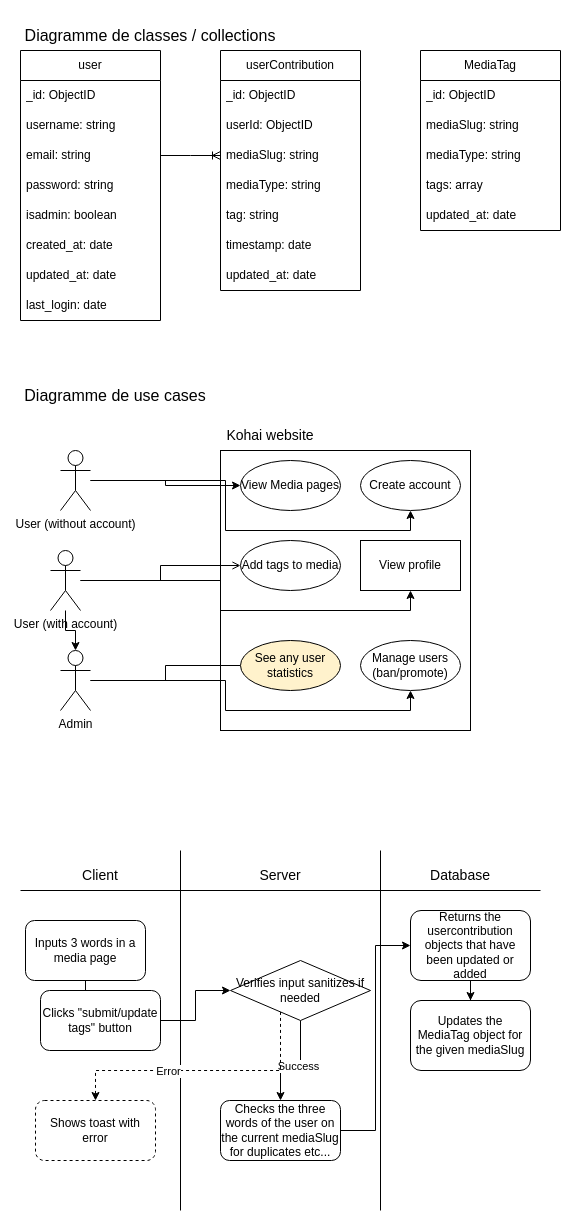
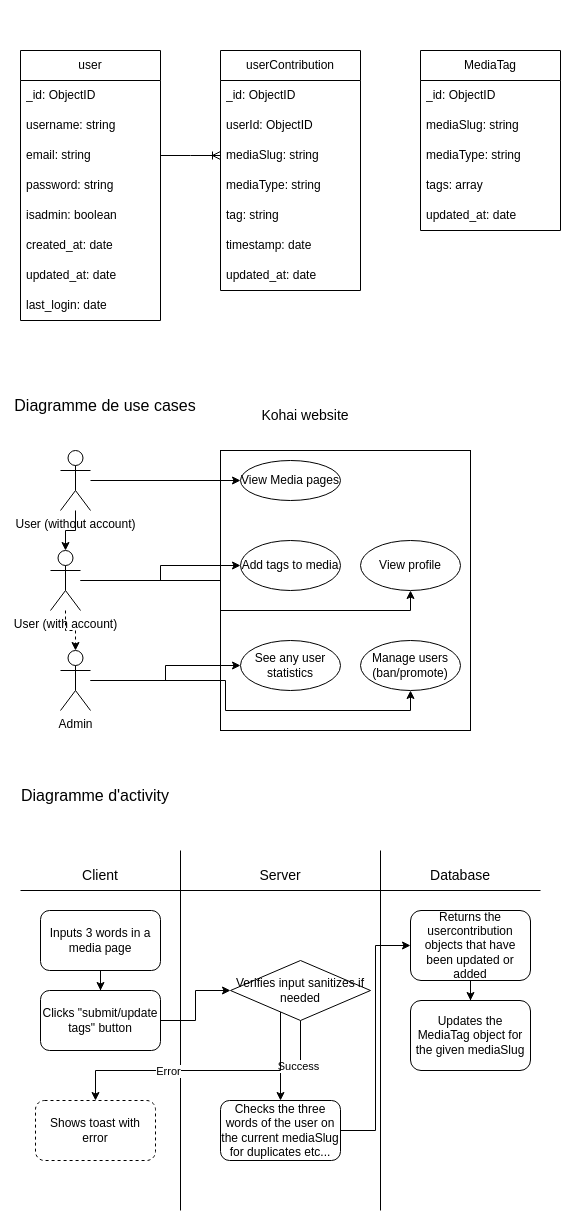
  <mxCell id="0" />
  <mxCell id="1" parent="0" />
  <mxCell id="2" value="user" style="swimlane;fontStyle=0;childLayout=stackLayout;horizontal=1;startSize=30;horizontalStack=0;resizeParent=1;resizeParentMax=0;resizeLast=0;collapsible=1;marginBottom=0;whiteSpace=wrap;html=1;" vertex="1" parent="1"><mxGeometry x="20" y="50" width="140" height="270" as="geometry"><mxRectangle x="340" y="330" width="70" height="30" as="alternateBounds" /></mxGeometry></mxCell>
  <mxCell id="3" value="_id: ObjectID" style="text;strokeColor=none;fillColor=none;align=left;verticalAlign=middle;spacingLeft=4;spacingRight=4;overflow=hidden;points=[[0,0.5],[1,0.5]];portConstraint=eastwest;rotatable=0;whiteSpace=wrap;html=1;" vertex="1" parent="2"><mxGeometry y="30" width="140" height="30" as="geometry" /></mxCell>
  <mxCell id="4" value="username: string" style="text;strokeColor=none;fillColor=none;align=left;verticalAlign=middle;spacingLeft=4;spacingRight=4;overflow=hidden;points=[[0,0.5],[1,0.5]];portConstraint=eastwest;rotatable=0;whiteSpace=wrap;html=1;" vertex="1" parent="2"><mxGeometry y="60" width="140" height="30" as="geometry" /></mxCell>
  <mxCell id="5" value="email: string" style="text;strokeColor=none;fillColor=none;align=left;verticalAlign=middle;spacingLeft=4;spacingRight=4;overflow=hidden;points=[[0,0.5],[1,0.5]];portConstraint=eastwest;rotatable=0;whiteSpace=wrap;html=1;" vertex="1" parent="2"><mxGeometry y="90" width="140" height="30" as="geometry" /></mxCell>
  <mxCell id="6" value="password: string" style="text;strokeColor=none;fillColor=none;align=left;verticalAlign=middle;spacingLeft=4;spacingRight=4;overflow=hidden;points=[[0,0.5],[1,0.5]];portConstraint=eastwest;rotatable=0;whiteSpace=wrap;html=1;" vertex="1" parent="2"><mxGeometry y="120" width="140" height="30" as="geometry" /></mxCell>
  <mxCell id="7" value="isadmin: boolean" style="text;strokeColor=none;fillColor=none;align=left;verticalAlign=middle;spacingLeft=4;spacingRight=4;overflow=hidden;points=[[0,0.5],[1,0.5]];portConstraint=eastwest;rotatable=0;whiteSpace=wrap;html=1;" vertex="1" parent="2"><mxGeometry y="150" width="140" height="30" as="geometry" /></mxCell>
  <mxCell id="8" value="created_at: date" style="text;strokeColor=none;fillColor=none;align=left;verticalAlign=middle;spacingLeft=4;spacingRight=4;overflow=hidden;points=[[0,0.5],[1,0.5]];portConstraint=eastwest;rotatable=0;whiteSpace=wrap;html=1;" vertex="1" parent="2"><mxGeometry y="180" width="140" height="30" as="geometry" /></mxCell>
  <mxCell id="9" value="updated_at: date" style="text;strokeColor=none;fillColor=none;align=left;verticalAlign=middle;spacingLeft=4;spacingRight=4;overflow=hidden;points=[[0,0.5],[1,0.5]];portConstraint=eastwest;rotatable=0;whiteSpace=wrap;html=1;" vertex="1" parent="2"><mxGeometry y="210" width="140" height="30" as="geometry" /></mxCell>
  <mxCell id="10" value="last_login: date" style="text;strokeColor=none;fillColor=none;align=left;verticalAlign=middle;spacingLeft=4;spacingRight=4;overflow=hidden;points=[[0,0.5],[1,0.5]];portConstraint=eastwest;rotatable=0;whiteSpace=wrap;html=1;" vertex="1" parent="2"><mxGeometry y="240" width="140" height="30" as="geometry" /></mxCell>
  <mxCell id="11" value="userContribution" style="swimlane;fontStyle=0;childLayout=stackLayout;horizontal=1;startSize=30;horizontalStack=0;resizeParent=1;resizeParentMax=0;resizeLast=0;collapsible=1;marginBottom=0;whiteSpace=wrap;html=1;" vertex="1" parent="1"><mxGeometry x="220" y="50" width="140" height="240" as="geometry" /></mxCell>
  <mxCell id="12" value="_id: ObjectID" style="text;strokeColor=none;fillColor=none;align=left;verticalAlign=middle;spacingLeft=4;spacingRight=4;overflow=hidden;points=[[0,0.5],[1,0.5]];portConstraint=eastwest;rotatable=0;whiteSpace=wrap;html=1;" vertex="1" parent="11"><mxGeometry y="30" width="140" height="30" as="geometry" /></mxCell>
  <mxCell id="13" value="userId: ObjectID" style="text;strokeColor=none;fillColor=none;align=left;verticalAlign=middle;spacingLeft=4;spacingRight=4;overflow=hidden;points=[[0,0.5],[1,0.5]];portConstraint=eastwest;rotatable=0;whiteSpace=wrap;html=1;" vertex="1" parent="11"><mxGeometry y="60" width="140" height="30" as="geometry" /></mxCell>
  <mxCell id="14" value="mediaSlug: string" style="text;strokeColor=none;fillColor=none;align=left;verticalAlign=middle;spacingLeft=4;spacingRight=4;overflow=hidden;points=[[0,0.5],[1,0.5]];portConstraint=eastwest;rotatable=0;whiteSpace=wrap;html=1;" vertex="1" parent="11"><mxGeometry y="90" width="140" height="30" as="geometry" /></mxCell>
  <mxCell id="15" value="mediaType: string" style="text;strokeColor=none;fillColor=none;align=left;verticalAlign=middle;spacingLeft=4;spacingRight=4;overflow=hidden;points=[[0,0.5],[1,0.5]];portConstraint=eastwest;rotatable=0;whiteSpace=wrap;html=1;" vertex="1" parent="11"><mxGeometry y="120" width="140" height="30" as="geometry" /></mxCell>
  <mxCell id="16" value="tag: string" style="text;strokeColor=none;fillColor=none;align=left;verticalAlign=middle;spacingLeft=4;spacingRight=4;overflow=hidden;points=[[0,0.5],[1,0.5]];portConstraint=eastwest;rotatable=0;whiteSpace=wrap;html=1;" vertex="1" parent="11"><mxGeometry y="150" width="140" height="30" as="geometry" /></mxCell>
  <mxCell id="17" value="timestamp: date" style="text;strokeColor=none;fillColor=none;align=left;verticalAlign=middle;spacingLeft=4;spacingRight=4;overflow=hidden;points=[[0,0.5],[1,0.5]];portConstraint=eastwest;rotatable=0;whiteSpace=wrap;html=1;" vertex="1" parent="11"><mxGeometry y="180" width="140" height="30" as="geometry" /></mxCell>
  <mxCell id="18" value="updated_at: date" style="text;strokeColor=none;fillColor=none;align=left;verticalAlign=middle;spacingLeft=4;spacingRight=4;overflow=hidden;points=[[0,0.5],[1,0.5]];portConstraint=eastwest;rotatable=0;whiteSpace=wrap;html=1;" vertex="1" parent="11"><mxGeometry y="210" width="140" height="30" as="geometry" /></mxCell>
  <mxCell id="19" value="MediaTag" style="swimlane;fontStyle=0;childLayout=stackLayout;horizontal=1;startSize=30;horizontalStack=0;resizeParent=1;resizeParentMax=0;resizeLast=0;collapsible=1;marginBottom=0;whiteSpace=wrap;html=1;" vertex="1" parent="1"><mxGeometry x="420" y="50" width="140" height="180" as="geometry" /></mxCell>
  <mxCell id="20" value="_id: ObjectID" style="text;strokeColor=none;fillColor=none;align=left;verticalAlign=middle;spacingLeft=4;spacingRight=4;overflow=hidden;points=[[0,0.5],[1,0.5]];portConstraint=eastwest;rotatable=0;whiteSpace=wrap;html=1;" vertex="1" parent="19"><mxGeometry y="30" width="140" height="30" as="geometry" /></mxCell>
  <mxCell id="21" value="mediaSlug: string" style="text;strokeColor=none;fillColor=none;align=left;verticalAlign=middle;spacingLeft=4;spacingRight=4;overflow=hidden;points=[[0,0.5],[1,0.5]];portConstraint=eastwest;rotatable=0;whiteSpace=wrap;html=1;" vertex="1" parent="19"><mxGeometry y="60" width="140" height="30" as="geometry" /></mxCell>
  <mxCell id="22" value="mediaType: string" style="text;strokeColor=none;fillColor=none;align=left;verticalAlign=middle;spacingLeft=4;spacingRight=4;overflow=hidden;points=[[0,0.5],[1,0.5]];portConstraint=eastwest;rotatable=0;whiteSpace=wrap;html=1;" vertex="1" parent="19"><mxGeometry y="90" width="140" height="30" as="geometry" /></mxCell>
  <mxCell id="23" value="tags: array" style="text;strokeColor=none;fillColor=none;align=left;verticalAlign=middle;spacingLeft=4;spacingRight=4;overflow=hidden;points=[[0,0.5],[1,0.5]];portConstraint=eastwest;rotatable=0;whiteSpace=wrap;html=1;" vertex="1" parent="19"><mxGeometry y="120" width="140" height="30" as="geometry" /></mxCell>
  <mxCell id="24" value="updated_at: date" style="text;strokeColor=none;fillColor=none;align=left;verticalAlign=middle;spacingLeft=4;spacingRight=4;overflow=hidden;points=[[0,0.5],[1,0.5]];portConstraint=eastwest;rotatable=0;whiteSpace=wrap;html=1;" vertex="1" parent="19"><mxGeometry y="150" width="140" height="30" as="geometry" /></mxCell>
  <mxCell id="25" value="" style="edgeStyle=entityRelationEdgeStyle;fontSize=12;html=1;endArrow=ERoneToMany;rounded=0;exitX=1;exitY=0.5;exitDx=0;exitDy=0;entryX=0;entryY=0.5;entryDx=0;entryDy=0;" edge="1" parent="1" source="5" target="14"><mxGeometry width="100" height="100" relative="1" as="geometry"><mxPoint x="210" y="400" as="sourcePoint" /><mxPoint x="310" y="300" as="targetPoint" /></mxGeometry></mxCell>
  <mxCell id="26" style="edgeStyle=orthogonalEdgeStyle;rounded=0;orthogonalLoop=1;jettySize=auto;html=1;entryX=0;entryY=0.5;entryDx=0;entryDy=0;" edge="1" parent="1" source="28" target="38"><mxGeometry relative="1" as="geometry" /></mxCell>
- <mxCell id="27" style="edgeStyle=orthogonalEdgeStyle;rounded=0;orthogonalLoop=1;jettySize=auto;html=1;entryX=0.5;entryY=1;entryDx=0;entryDy=0;" edge="1" parent="1" source="28" target="41"><mxGeometry relative="1" as="geometry" /></mxCell>
  <mxCell id="28" value="User (without account)" style="shape=umlActor;verticalLabelPosition=bottom;verticalAlign=top;html=1;outlineConnect=0;" vertex="1" parent="1"><mxGeometry x="60" y="450" width="30" height="60" as="geometry" /></mxCell>
- <mxCell id="29" style="edgeStyle=orthogonalEdgeStyle;rounded=0;orthogonalLoop=1;jettySize=auto;html=1;entryX=0;entryY=0.5;entryDx=0;entryDy=0;endArrow=open;" edge="1" parent="1" source="31" target="42"><mxGeometry relative="1" as="geometry" /></mxCell>
+ <mxCell id="29" style="edgeStyle=orthogonalEdgeStyle;rounded=0;orthogonalLoop=1;jettySize=auto;html=1;entryX=0;entryY=0.5;entryDx=0;entryDy=0;" edge="1" parent="1" source="31" target="42"><mxGeometry relative="1" as="geometry" /></mxCell>
  <mxCell id="30" style="edgeStyle=orthogonalEdgeStyle;rounded=0;orthogonalLoop=1;jettySize=auto;html=1;entryX=0.5;entryY=1;entryDx=0;entryDy=0;" edge="1" parent="1" source="31" target="43"><mxGeometry relative="1" as="geometry" /></mxCell>
  <mxCell id="31" value="User (with account)" style="shape=umlActor;verticalLabelPosition=bottom;verticalAlign=top;html=1;outlineConnect=0;" vertex="1" parent="1"><mxGeometry x="50" y="550" width="30" height="60" as="geometry" /></mxCell>
  <mxCell id="32" style="edgeStyle=orthogonalEdgeStyle;rounded=0;orthogonalLoop=1;jettySize=auto;html=1;entryX=0.5;entryY=1;entryDx=0;entryDy=0;" edge="1" parent="1" source="34" target="45"><mxGeometry relative="1" as="geometry" /></mxCell>
- <mxCell id="33" style="edgeStyle=orthogonalEdgeStyle;rounded=0;orthogonalLoop=1;jettySize=auto;html=1;entryX=0;entryY=0.5;entryDx=0;entryDy=0;endArrow=none;" edge="1" parent="1" source="34" target="44"><mxGeometry relative="1" as="geometry" /></mxCell>
+ <mxCell id="33" style="edgeStyle=orthogonalEdgeStyle;rounded=0;orthogonalLoop=1;jettySize=auto;html=1;entryX=0;entryY=0.5;entryDx=0;entryDy=0;" edge="1" parent="1" source="34" target="44"><mxGeometry relative="1" as="geometry" /></mxCell>
  <mxCell id="34" value="Admin" style="shape=umlActor;verticalLabelPosition=bottom;verticalAlign=top;html=1;outlineConnect=0;" vertex="1" parent="1"><mxGeometry x="60" y="650" width="30" height="60" as="geometry" /></mxCell>
- <mxCell id="35" value="&lt;font style=&quot;font-size: 16px;&quot;&gt;Diagramme de classes / collections&lt;/font&gt;" style="text;html=1;align=center;verticalAlign=middle;whiteSpace=wrap;rounded=0;" vertex="1" parent="1"><mxGeometry x="20" y="20" width="260" height="30" as="geometry" /></mxCell>
- <mxCell id="36" value="&lt;font style=&quot;font-size: 16px;&quot;&gt;Diagramme de use cases&lt;/font&gt;" style="text;html=1;align=center;verticalAlign=middle;whiteSpace=wrap;rounded=0;" vertex="1" parent="1"><mxGeometry x="20" y="380" width="190" height="30" as="geometry" /></mxCell>
+ <mxCell id="36" value="&lt;font style=&quot;font-size: 16px;&quot;&gt;Diagramme de use cases&lt;/font&gt;" style="text;html=1;align=center;verticalAlign=middle;whiteSpace=wrap;rounded=0;" vertex="1" parent="1"><mxGeometry x="10" y="390" width="190" height="30" as="geometry" /></mxCell>
  <mxCell id="37" value="" style="rounded=0;whiteSpace=wrap;html=1;fillColor=none;" vertex="1" parent="1"><mxGeometry x="220" y="450" width="250" height="280" as="geometry" /></mxCell>
- <mxCell id="38" value="View Media pages" style="ellipse;whiteSpace=wrap;html=1;" vertex="1" parent="1"><mxGeometry x="240" y="460" width="100" height="50" as="geometry" /></mxCell>
- <mxCell id="40" style="edgeStyle=orthogonalEdgeStyle;rounded=0;orthogonalLoop=1;jettySize=auto;html=1;entryX=0.5;entryY=0;entryDx=0;entryDy=0;entryPerimeter=0;" edge="1" parent="1" source="31" target="34"><mxGeometry relative="1" as="geometry" /></mxCell>
- <mxCell id="41" value="Create account" style="ellipse;whiteSpace=wrap;html=1;" vertex="1" parent="1"><mxGeometry x="360" y="460" width="100" height="50" as="geometry" /></mxCell>
+ <mxCell id="38" value="View Media pages" style="ellipse;whiteSpace=wrap;html=1;" vertex="1" parent="1"><mxGeometry x="240" y="460" width="100" height="40" as="geometry" /></mxCell>
+ <mxCell id="39" style="edgeStyle=orthogonalEdgeStyle;rounded=0;orthogonalLoop=1;jettySize=auto;html=1;entryX=0.5;entryY=0;entryDx=0;entryDy=0;entryPerimeter=0;" edge="1" parent="1" source="28" target="31"><mxGeometry relative="1" as="geometry" /></mxCell>
+ <mxCell id="40" style="edgeStyle=orthogonalEdgeStyle;rounded=0;orthogonalLoop=1;jettySize=auto;html=1;entryX=0.5;entryY=0;entryDx=0;entryDy=0;entryPerimeter=0;dashed=1;" edge="1" parent="1" source="31" target="34"><mxGeometry relative="1" as="geometry" /></mxCell>
  <mxCell id="42" value="Add tags to media" style="ellipse;whiteSpace=wrap;html=1;" vertex="1" parent="1"><mxGeometry x="240" y="540" width="100" height="50" as="geometry" /></mxCell>
- <mxCell id="43" value="View profile" style="whiteSpace=wrap;html=1;rounded=0;" vertex="1" parent="1"><mxGeometry x="360" y="540" width="100" height="50" as="geometry" /></mxCell>
- <mxCell id="44" value="See any user statistics" style="ellipse;whiteSpace=wrap;html=1;fillColor=#fff2cc;" vertex="1" parent="1"><mxGeometry x="240" y="640" width="100" height="50" as="geometry" /></mxCell>
+ <mxCell id="43" value="View profile" style="ellipse;whiteSpace=wrap;html=1;" vertex="1" parent="1"><mxGeometry x="360" y="540" width="100" height="50" as="geometry" /></mxCell>
+ <mxCell id="44" value="See any user statistics" style="ellipse;whiteSpace=wrap;html=1;" vertex="1" parent="1"><mxGeometry x="240" y="640" width="100" height="50" as="geometry" /></mxCell>
  <mxCell id="45" value="Manage users (ban/promote)" style="ellipse;whiteSpace=wrap;html=1;" vertex="1" parent="1"><mxGeometry x="360" y="640" width="100" height="50" as="geometry" /></mxCell>
+ <mxCell id="46" value="&lt;font style=&quot;font-size: 16px;&quot;&gt;Diagramme d'activity&lt;/font&gt;" style="text;html=1;align=center;verticalAlign=middle;whiteSpace=wrap;rounded=0;" vertex="1" parent="1"><mxGeometry x="20" y="780" width="150" height="30" as="geometry" /></mxCell>
  <mxCell id="47" value="" style="endArrow=none;html=1;rounded=0;" edge="1" parent="1"><mxGeometry width="50" height="50" relative="1" as="geometry"><mxPoint x="20" y="890" as="sourcePoint" /><mxPoint x="540" y="890" as="targetPoint" /></mxGeometry></mxCell>
  <mxCell id="48" value="" style="endArrow=none;html=1;rounded=0;" edge="1" parent="1"><mxGeometry width="50" height="50" relative="1" as="geometry"><mxPoint x="380" y="1210" as="sourcePoint" /><mxPoint x="380" y="850" as="targetPoint" /></mxGeometry></mxCell>
  <mxCell id="49" value="" style="endArrow=none;html=1;rounded=0;" edge="1" parent="1"><mxGeometry width="50" height="50" relative="1" as="geometry"><mxPoint x="180" y="1210" as="sourcePoint" /><mxPoint x="180" y="850" as="targetPoint" /></mxGeometry></mxCell>
  <mxCell id="50" value="&lt;font style=&quot;font-size: 14px;&quot;&gt;Client&lt;/font&gt;" style="text;html=1;align=center;verticalAlign=middle;whiteSpace=wrap;rounded=0;" vertex="1" parent="1"><mxGeometry x="30" y="860" width="140" height="30" as="geometry" /></mxCell>
  <mxCell id="51" value="&lt;font style=&quot;font-size: 14px;&quot;&gt;Server&lt;/font&gt;" style="text;html=1;align=center;verticalAlign=middle;whiteSpace=wrap;rounded=0;" vertex="1" parent="1"><mxGeometry x="210" y="860" width="140" height="30" as="geometry" /></mxCell>
  <mxCell id="52" value="&lt;font style=&quot;font-size: 14px;&quot;&gt;Database&lt;/font&gt;" style="text;html=1;align=center;verticalAlign=middle;whiteSpace=wrap;rounded=0;" vertex="1" parent="1"><mxGeometry x="390" y="860" width="140" height="30" as="geometry" /></mxCell>
  <mxCell id="53" style="edgeStyle=orthogonalEdgeStyle;rounded=0;orthogonalLoop=1;jettySize=auto;html=1;entryX=0.5;entryY=0;entryDx=0;entryDy=0;" edge="1" parent="1" source="54" target="56"><mxGeometry relative="1" as="geometry" /></mxCell>
- <mxCell id="54" value="Inputs 3 words in a media page" style="rounded=1;whiteSpace=wrap;html=1;" vertex="1" parent="1"><mxGeometry x="25" y="920" width="120" height="60" as="geometry" /></mxCell>
+ <mxCell id="54" value="Inputs 3 words in a media page" style="rounded=1;whiteSpace=wrap;html=1;" vertex="1" parent="1"><mxGeometry x="40" y="910" width="120" height="60" as="geometry" /></mxCell>
  <mxCell id="55" style="edgeStyle=orthogonalEdgeStyle;rounded=0;orthogonalLoop=1;jettySize=auto;html=1;entryX=0;entryY=0.5;entryDx=0;entryDy=0;" edge="1" parent="1" source="56" target="61"><mxGeometry relative="1" as="geometry" /></mxCell>
  <mxCell id="56" value="Clicks &quot;submit/update tags&quot; button" style="rounded=1;whiteSpace=wrap;html=1;" vertex="1" parent="1"><mxGeometry x="40" y="990" width="120" height="60" as="geometry" /></mxCell>
  <mxCell id="57" style="edgeStyle=orthogonalEdgeStyle;rounded=0;orthogonalLoop=1;jettySize=auto;html=1;entryX=0.5;entryY=0;entryDx=0;entryDy=0;" edge="1" parent="1" source="61" target="63"><mxGeometry relative="1" as="geometry" /></mxCell>
  <mxCell id="58" value="Success" style="edgeLabel;html=1;align=center;verticalAlign=middle;resizable=0;points=[];" vertex="1" connectable="0" parent="57"><mxGeometry x="-0.178" y="2" relative="1" as="geometry"><mxPoint x="-2" y="3" as="offset" /></mxGeometry></mxCell>
- <mxCell id="59" style="edgeStyle=orthogonalEdgeStyle;rounded=0;orthogonalLoop=1;jettySize=auto;html=1;entryX=0.5;entryY=0;entryDx=0;entryDy=0;dashed=1;" edge="1" parent="1" source="61" target="64"><mxGeometry relative="1" as="geometry"><mxPoint x="90" y="1080" as="targetPoint" /><Array as="points"><mxPoint x="280" y="1070" /><mxPoint x="95" y="1070" /></Array></mxGeometry></mxCell>
+ <mxCell id="59" style="edgeStyle=orthogonalEdgeStyle;rounded=0;orthogonalLoop=1;jettySize=auto;html=1;entryX=0.5;entryY=0;entryDx=0;entryDy=0;" edge="1" parent="1" source="61" target="64"><mxGeometry relative="1" as="geometry"><mxPoint x="90" y="1080" as="targetPoint" /><Array as="points"><mxPoint x="280" y="1070" /><mxPoint x="95" y="1070" /></Array></mxGeometry></mxCell>
  <mxCell id="60" value="Error" style="edgeLabel;html=1;align=center;verticalAlign=middle;resizable=0;points=[];" vertex="1" connectable="0" parent="59"><mxGeometry x="0.25" relative="1" as="geometry"><mxPoint as="offset" /></mxGeometry></mxCell>
  <mxCell id="61" value="Verifies input sanitizes if needed" style="rhombus;whiteSpace=wrap;html=1;" vertex="1" parent="1"><mxGeometry x="230" y="960" width="140" height="60" as="geometry" /></mxCell>
  <mxCell id="62" style="edgeStyle=orthogonalEdgeStyle;rounded=0;orthogonalLoop=1;jettySize=auto;html=1;entryX=0;entryY=0.5;entryDx=0;entryDy=0;" edge="1" parent="1" source="63" target="66"><mxGeometry relative="1" as="geometry" /></mxCell>
  <mxCell id="63" value="Checks the three words of the user on the current mediaSlug for duplicates etc..." style="rounded=1;whiteSpace=wrap;html=1;" vertex="1" parent="1"><mxGeometry x="220" y="1100" width="120" height="60" as="geometry" /></mxCell>
  <mxCell id="64" value="Shows toast with error" style="rounded=1;whiteSpace=wrap;html=1;dashed=1;" vertex="1" parent="1"><mxGeometry x="35" y="1100" width="120" height="60" as="geometry" /></mxCell>
  <mxCell id="65" style="edgeStyle=orthogonalEdgeStyle;rounded=0;orthogonalLoop=1;jettySize=auto;html=1;entryX=0.5;entryY=0;entryDx=0;entryDy=0;" edge="1" parent="1" source="66" target="67"><mxGeometry relative="1" as="geometry" /></mxCell>
  <mxCell id="66" value="Returns the usercontribution objects that have been updated or added" style="rounded=1;whiteSpace=wrap;html=1;" vertex="1" parent="1"><mxGeometry x="410" y="910" width="120" height="70" as="geometry" /></mxCell>
  <mxCell id="67" value="Updates the MediaTag object for the given mediaSlug" style="rounded=1;whiteSpace=wrap;html=1;" vertex="1" parent="1"><mxGeometry x="410" y="1000" width="120" height="70" as="geometry" /></mxCell>
- <mxCell id="68" value="&lt;font style=&quot;font-size: 14px;&quot;&gt;Kohai website&lt;/font&gt;" style="text;html=1;align=center;verticalAlign=middle;whiteSpace=wrap;rounded=0;" vertex="1" parent="1"><mxGeometry x="220" y="420" width="100" height="30" as="geometry" /></mxCell>
+ <mxCell id="68" value="&lt;font style=&quot;font-size: 14px;&quot;&gt;Kohai website&lt;/font&gt;" style="text;html=1;align=center;verticalAlign=middle;whiteSpace=wrap;rounded=0;" vertex="1" parent="1"><mxGeometry x="255" y="400" width="100" height="30" as="geometry" /></mxCell>
